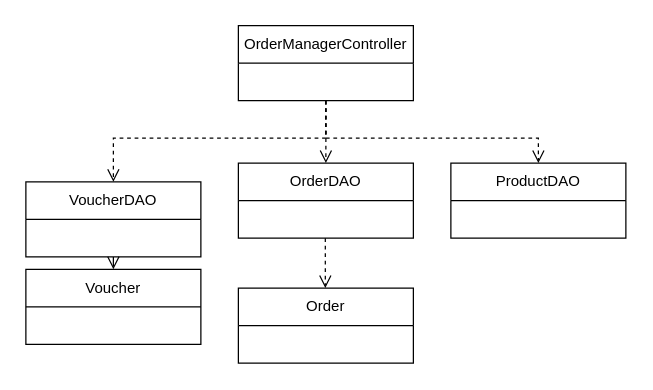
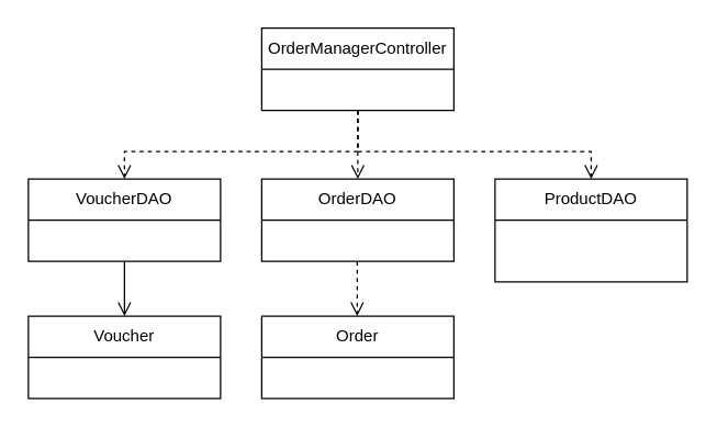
  <mxCell id="0" />
  <mxCell id="1" parent="0" />
  <mxCell id="2" value="OrderManagerController" style="swimlane;fontStyle=0;childLayout=stackLayout;horizontal=1;startSize=30;horizontalStack=0;resizeParent=1;resizeParentMax=0;resizeLast=0;collapsible=1;marginBottom=0;whiteSpace=wrap;html=1;" parent="1" vertex="1"><mxGeometry x="190" y="20" width="140" height="60" as="geometry" /></mxCell>
  <mxCell id="3" value="OrderDAO" style="swimlane;fontStyle=0;childLayout=stackLayout;horizontal=1;startSize=30;horizontalStack=0;resizeParent=1;resizeParentMax=0;resizeLast=0;collapsible=1;marginBottom=0;whiteSpace=wrap;html=1;" parent="1" vertex="1"><mxGeometry x="190" y="130" width="140" height="60" as="geometry" /></mxCell>
- <mxCell id="4" value="VoucherDAO" style="swimlane;fontStyle=0;childLayout=stackLayout;horizontal=1;startSize=30;horizontalStack=0;resizeParent=1;resizeParentMax=0;resizeLast=0;collapsible=1;marginBottom=0;whiteSpace=wrap;html=1;" parent="1" vertex="1"><mxGeometry x="20" y="145" width="140" height="60" as="geometry" /></mxCell>
- <mxCell id="5" value="ProductDAO" style="swimlane;fontStyle=0;childLayout=stackLayout;horizontal=1;startSize=30;horizontalStack=0;resizeParent=1;resizeParentMax=0;resizeLast=0;collapsible=1;marginBottom=0;whiteSpace=wrap;html=1;" parent="1" vertex="1"><mxGeometry x="360" y="130" width="140" height="60" as="geometry" /></mxCell>
- <mxCell id="6" value="Voucher" style="swimlane;fontStyle=0;childLayout=stackLayout;horizontal=1;startSize=30;horizontalStack=0;resizeParent=1;resizeParentMax=0;resizeLast=0;collapsible=1;marginBottom=0;whiteSpace=wrap;html=1;" parent="1" vertex="1"><mxGeometry x="20" y="215" width="140" height="60" as="geometry" /></mxCell>
+ <mxCell id="4" value="VoucherDAO" style="swimlane;fontStyle=0;childLayout=stackLayout;horizontal=1;startSize=30;horizontalStack=0;resizeParent=1;resizeParentMax=0;resizeLast=0;collapsible=1;marginBottom=0;whiteSpace=wrap;html=1;" parent="1" vertex="1"><mxGeometry x="20" y="130" width="140" height="60" as="geometry" /></mxCell>
+ <mxCell id="5" value="ProductDAO" style="swimlane;fontStyle=0;childLayout=stackLayout;horizontal=1;startSize=30;horizontalStack=0;resizeParent=1;resizeParentMax=0;resizeLast=0;collapsible=1;marginBottom=0;whiteSpace=wrap;html=1;" parent="1" vertex="1"><mxGeometry x="360" y="130" width="140" height="75" as="geometry" /></mxCell>
+ <mxCell id="6" value="Voucher" style="swimlane;fontStyle=0;childLayout=stackLayout;horizontal=1;startSize=30;horizontalStack=0;resizeParent=1;resizeParentMax=0;resizeLast=0;collapsible=1;marginBottom=0;whiteSpace=wrap;html=1;" parent="1" vertex="1"><mxGeometry x="20" y="230" width="140" height="60" as="geometry" /></mxCell>
  <mxCell id="7" value="Order" style="swimlane;fontStyle=0;childLayout=stackLayout;horizontal=1;startSize=30;horizontalStack=0;resizeParent=1;resizeParentMax=0;resizeLast=0;collapsible=1;marginBottom=0;whiteSpace=wrap;html=1;" parent="1" vertex="1"><mxGeometry x="190" y="230" width="140" height="60" as="geometry" /></mxCell>
  <mxCell id="8" value="" style="html=1;verticalAlign=bottom;endArrow=open;dashed=1;endSize=8;curved=0;rounded=0;entryX=0.5;entryY=0;entryDx=0;entryDy=0;" parent="1" target="4" edge="1"><mxGeometry relative="1" as="geometry"><mxPoint x="260" y="80" as="sourcePoint" /><mxPoint x="80" y="140" as="targetPoint" /><Array as="points"><mxPoint x="260" y="110" /><mxPoint x="90" y="110" /></Array></mxGeometry></mxCell>
  <mxCell id="9" value="" style="html=1;verticalAlign=bottom;endArrow=open;dashed=1;endSize=8;curved=0;rounded=0;entryX=0.5;entryY=0;entryDx=0;entryDy=0;" parent="1" target="3" edge="1"><mxGeometry relative="1" as="geometry"><mxPoint x="260" y="80" as="sourcePoint" /><mxPoint x="-120" y="140" as="targetPoint" /><Array as="points"><mxPoint x="260" y="110" /></Array></mxGeometry></mxCell>
  <mxCell id="10" value="" style="html=1;verticalAlign=bottom;endArrow=open;dashed=1;endSize=8;curved=0;rounded=0;entryX=0.5;entryY=0;entryDx=0;entryDy=0;exitX=0.5;exitY=1;exitDx=0;exitDy=0;" parent="1" source="2" target="5" edge="1"><mxGeometry relative="1" as="geometry"><mxPoint x="270" y="90" as="sourcePoint" /><mxPoint x="470" y="140" as="targetPoint" /><Array as="points"><mxPoint x="260" y="110" /><mxPoint x="430" y="110" /></Array></mxGeometry></mxCell>
  <mxCell id="11" value="" style="html=1;verticalAlign=bottom;endArrow=open;dashed=0;endSize=8;curved=0;rounded=0;entryX=0.5;entryY=0;entryDx=0;entryDy=0;exitX=0.5;exitY=1;exitDx=0;exitDy=0;" parent="1" source="4" target="6" edge="1"><mxGeometry relative="1" as="geometry"><mxPoint x="270" y="90" as="sourcePoint" /><mxPoint x="-120" y="140" as="targetPoint" /><Array as="points" /></mxGeometry></mxCell>
  <mxCell id="12" value="" style="html=1;verticalAlign=bottom;endArrow=open;dashed=1;endSize=8;curved=0;rounded=0;entryX=0.5;entryY=0;entryDx=0;entryDy=0;" parent="1" edge="1"><mxGeometry relative="1" as="geometry"><mxPoint x="259.55" y="190" as="sourcePoint" /><mxPoint x="259.55" y="230" as="targetPoint" /><Array as="points"><mxPoint x="259.55" y="210" /></Array></mxGeometry></mxCell>
